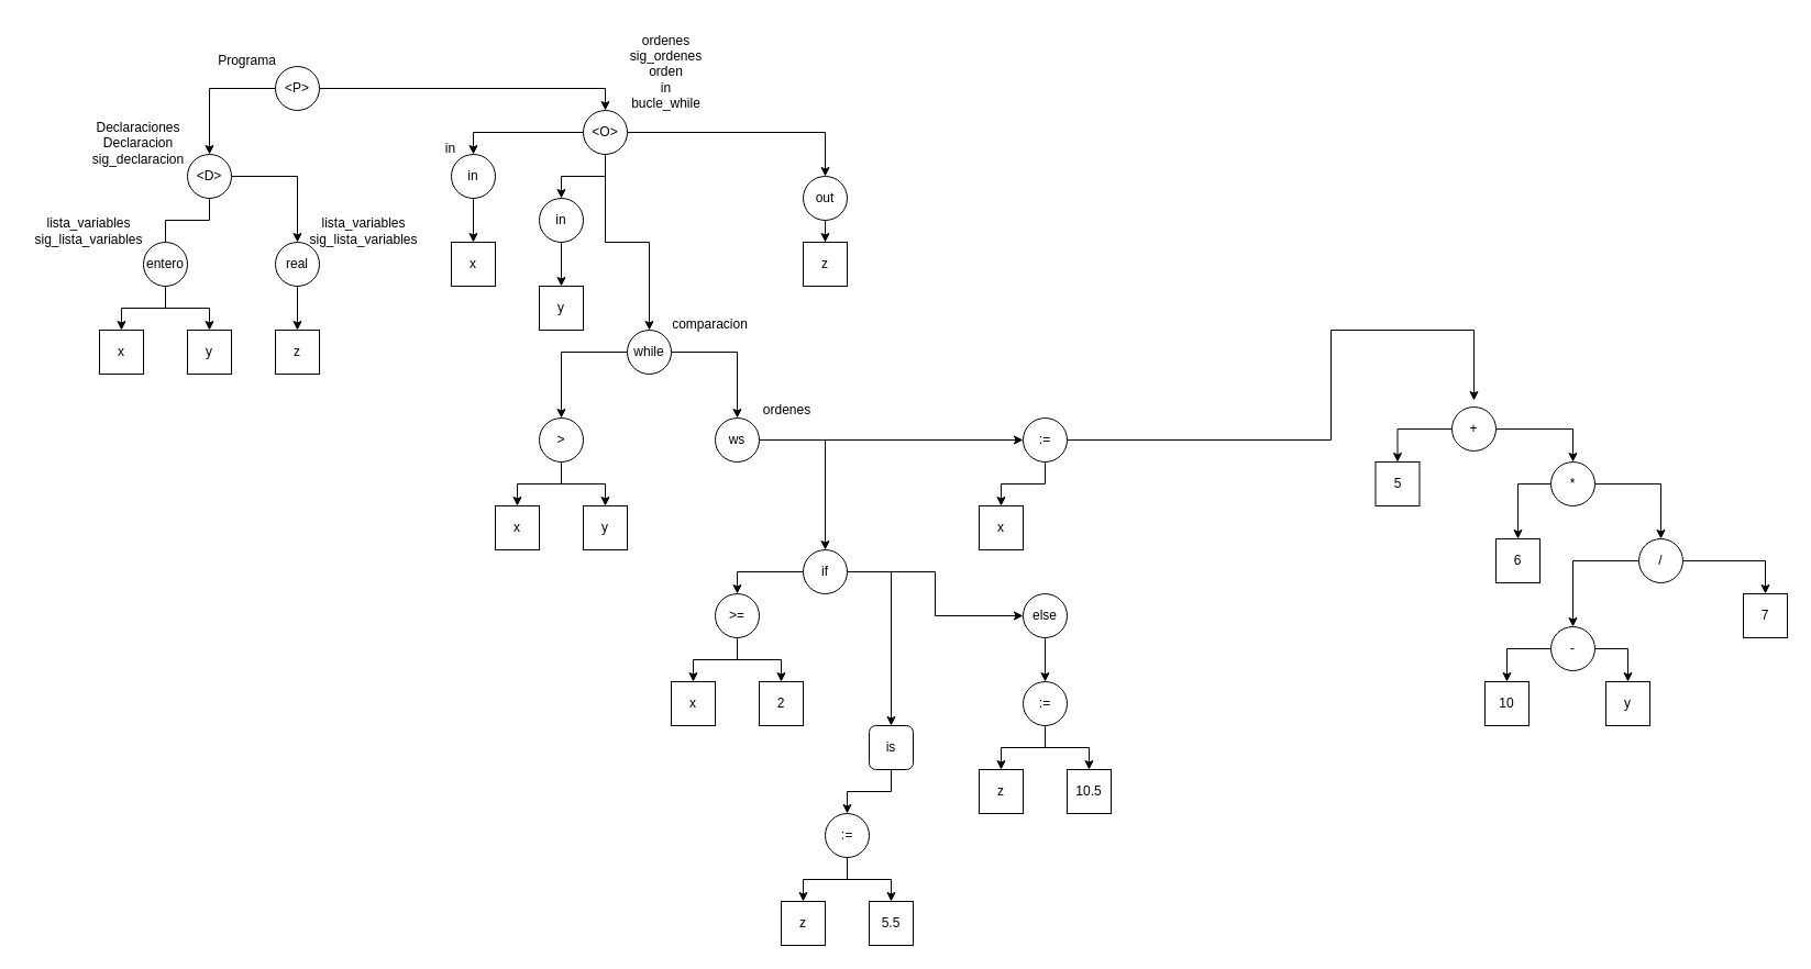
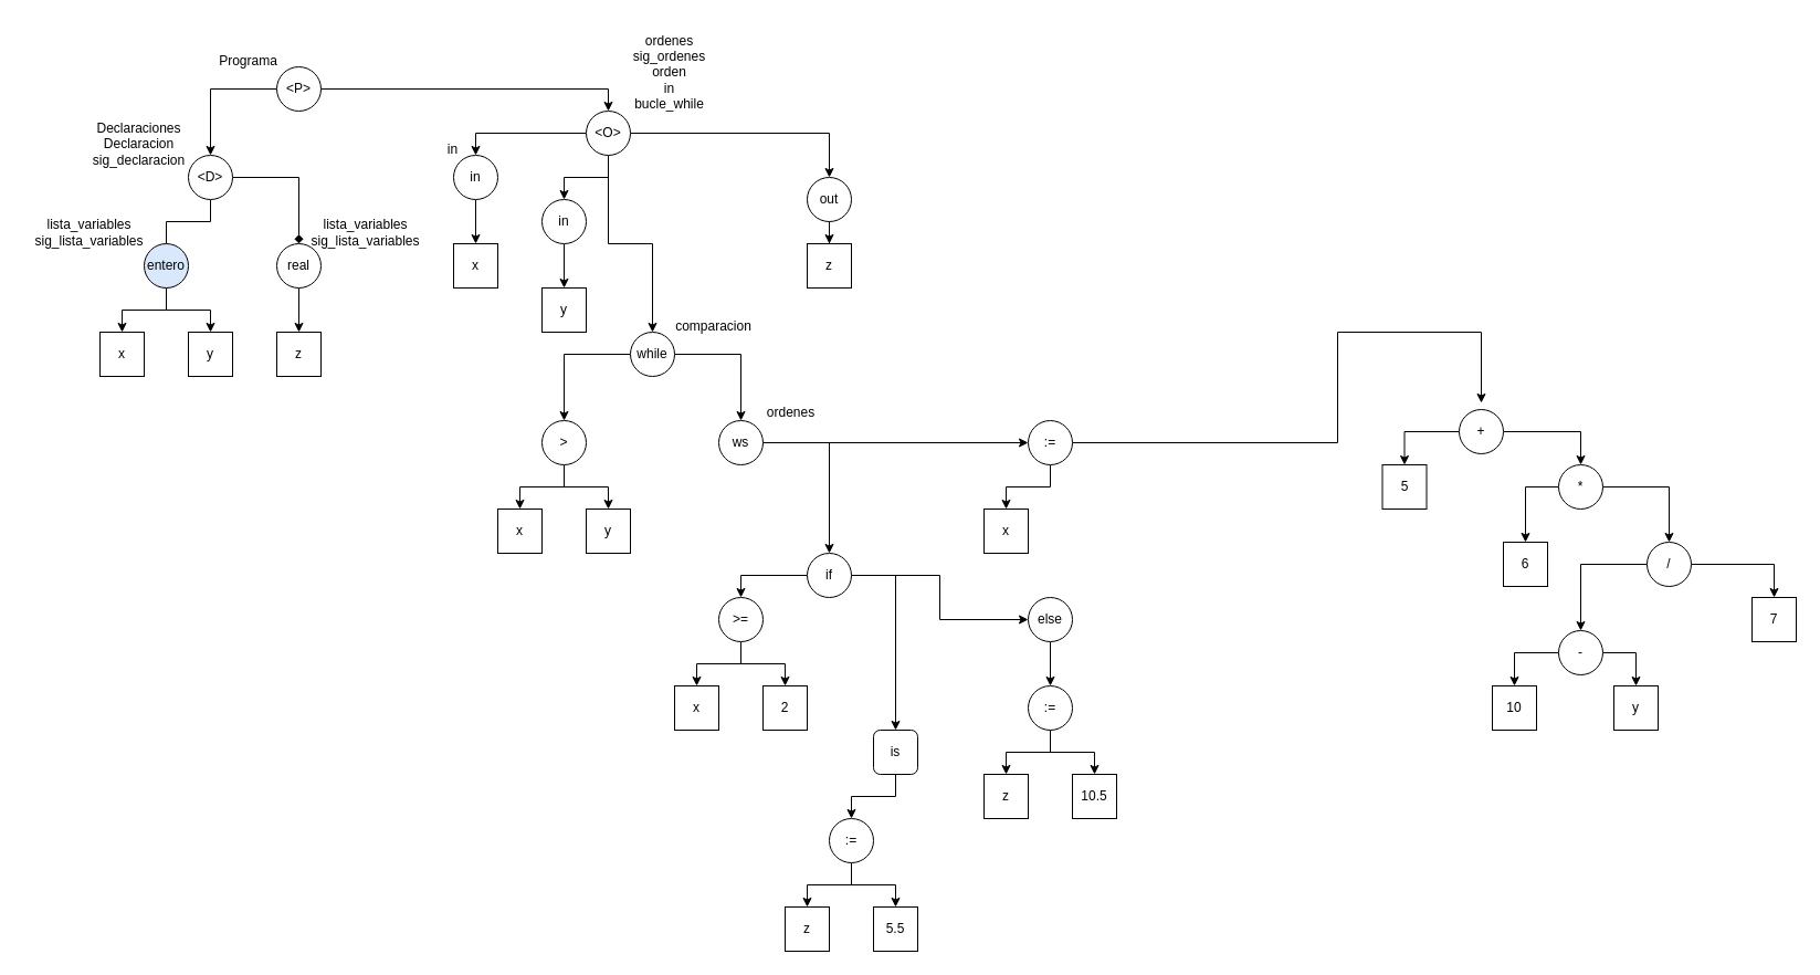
  <mxCell id="0" />
  <mxCell id="1" parent="0" />
  <mxCell id="2" style="edgeStyle=orthogonalEdgeStyle;rounded=0;orthogonalLoop=1;jettySize=auto;html=1;entryX=0.5;entryY=0;entryDx=0;entryDy=0;" parent="1" source="4" target="7" edge="1"><mxGeometry relative="1" as="geometry" /></mxCell>
  <mxCell id="3" style="edgeStyle=orthogonalEdgeStyle;rounded=0;orthogonalLoop=1;jettySize=auto;html=1;entryX=0.5;entryY=0;entryDx=0;entryDy=0;" parent="1" source="4" target="23" edge="1"><mxGeometry relative="1" as="geometry" /></mxCell>
  <mxCell id="4" value="&amp;lt;P&amp;gt;" style="ellipse;whiteSpace=wrap;html=1;aspect=fixed;" parent="1" vertex="1"><mxGeometry x="250" y="60" width="40" height="40" as="geometry" /></mxCell>
  <mxCell id="5" style="edgeStyle=orthogonalEdgeStyle;rounded=0;orthogonalLoop=1;jettySize=auto;html=1;entryX=0.5;entryY=0;entryDx=0;entryDy=0;endArrow=none;" parent="1" source="7" target="12" edge="1"><mxGeometry relative="1" as="geometry" /></mxCell>
- <mxCell id="6" style="edgeStyle=orthogonalEdgeStyle;rounded=0;orthogonalLoop=1;jettySize=auto;html=1;entryX=0.5;entryY=0;entryDx=0;entryDy=0;" parent="1" source="7" target="17" edge="1"><mxGeometry relative="1" as="geometry" /></mxCell>
+ <mxCell id="6" style="edgeStyle=orthogonalEdgeStyle;rounded=0;orthogonalLoop=1;jettySize=auto;html=1;entryX=0.5;entryY=0;entryDx=0;entryDy=0;endArrow=diamond;" parent="1" source="7" target="17" edge="1"><mxGeometry relative="1" as="geometry" /></mxCell>
  <mxCell id="7" value="&amp;lt;D&amp;gt;" style="ellipse;whiteSpace=wrap;html=1;aspect=fixed;" parent="1" vertex="1"><mxGeometry x="170" y="140" width="40" height="40" as="geometry" /></mxCell>
  <mxCell id="8" value="Programa" style="text;html=1;align=center;verticalAlign=middle;resizable=0;points=[];autosize=1;strokeColor=none;fillColor=none;" parent="1" vertex="1"><mxGeometry x="184" y="40" width="80" height="30" as="geometry" /></mxCell>
  <mxCell id="9" value="Declaraciones&lt;br&gt;Declaracion&lt;br&gt;sig_declaracion" style="text;html=1;align=center;verticalAlign=middle;resizable=0;points=[];autosize=1;strokeColor=none;fillColor=none;" parent="1" vertex="1"><mxGeometry x="70" y="100" width="110" height="60" as="geometry" /></mxCell>
  <mxCell id="10" style="edgeStyle=orthogonalEdgeStyle;rounded=0;orthogonalLoop=1;jettySize=auto;html=1;entryX=0.5;entryY=0;entryDx=0;entryDy=0;" parent="1" source="12" target="14" edge="1"><mxGeometry relative="1" as="geometry" /></mxCell>
  <mxCell id="11" style="edgeStyle=orthogonalEdgeStyle;rounded=0;orthogonalLoop=1;jettySize=auto;html=1;entryX=0.5;entryY=0;entryDx=0;entryDy=0;" parent="1" source="12" target="15" edge="1"><mxGeometry relative="1" as="geometry" /></mxCell>
- <mxCell id="12" value="entero" style="ellipse;whiteSpace=wrap;html=1;aspect=fixed;" parent="1" vertex="1"><mxGeometry x="130" y="220" width="40" height="40" as="geometry" /></mxCell>
+ <mxCell id="12" value="entero" style="ellipse;whiteSpace=wrap;html=1;aspect=fixed;fillColor=#dae8fc;" parent="1" vertex="1"><mxGeometry x="130" y="220" width="40" height="40" as="geometry" /></mxCell>
  <mxCell id="13" value="lista_variables&lt;br&gt;sig_lista_variables" style="text;html=1;align=center;verticalAlign=middle;resizable=0;points=[];autosize=1;strokeColor=none;fillColor=none;" parent="1" vertex="1"><mxGeometry x="20" y="190" width="120" height="40" as="geometry" /></mxCell>
  <mxCell id="14" value="x" style="rounded=0;whiteSpace=wrap;html=1;" parent="1" vertex="1"><mxGeometry x="90" y="300" width="40" height="40" as="geometry" /></mxCell>
  <mxCell id="15" value="y" style="rounded=0;whiteSpace=wrap;html=1;" parent="1" vertex="1"><mxGeometry x="170" y="300" width="40" height="40" as="geometry" /></mxCell>
  <mxCell id="16" style="edgeStyle=orthogonalEdgeStyle;rounded=0;orthogonalLoop=1;jettySize=auto;html=1;entryX=0.5;entryY=0;entryDx=0;entryDy=0;" parent="1" source="17" target="18" edge="1"><mxGeometry relative="1" as="geometry" /></mxCell>
  <mxCell id="17" value="real" style="ellipse;whiteSpace=wrap;html=1;aspect=fixed;" parent="1" vertex="1"><mxGeometry x="250" y="220" width="40" height="40" as="geometry" /></mxCell>
  <mxCell id="18" value="z" style="rounded=0;whiteSpace=wrap;html=1;" parent="1" vertex="1"><mxGeometry x="250" y="300" width="40" height="40" as="geometry" /></mxCell>
  <mxCell id="19" style="edgeStyle=orthogonalEdgeStyle;rounded=0;orthogonalLoop=1;jettySize=auto;html=1;entryX=0.5;entryY=0;entryDx=0;entryDy=0;" parent="1" source="23" target="26" edge="1"><mxGeometry relative="1" as="geometry" /></mxCell>
  <mxCell id="20" style="edgeStyle=orthogonalEdgeStyle;rounded=0;orthogonalLoop=1;jettySize=auto;html=1;entryX=0.5;entryY=0;entryDx=0;entryDy=0;" parent="1" source="23" target="31" edge="1"><mxGeometry relative="1" as="geometry" /></mxCell>
  <mxCell id="21" style="edgeStyle=orthogonalEdgeStyle;rounded=0;orthogonalLoop=1;jettySize=auto;html=1;entryX=0.5;entryY=0;entryDx=0;entryDy=0;" parent="1" source="23" target="35" edge="1"><mxGeometry relative="1" as="geometry" /></mxCell>
  <mxCell id="22" style="edgeStyle=orthogonalEdgeStyle;rounded=0;orthogonalLoop=1;jettySize=auto;html=1;entryX=0.5;entryY=0;entryDx=0;entryDy=0;" parent="1" source="23" target="74" edge="1"><mxGeometry relative="1" as="geometry" /></mxCell>
  <mxCell id="23" value="&amp;lt;O&amp;gt;" style="ellipse;whiteSpace=wrap;html=1;aspect=fixed;" parent="1" vertex="1"><mxGeometry x="530" y="100" width="40" height="40" as="geometry" /></mxCell>
  <mxCell id="24" value="ordenes&lt;br&gt;sig_ordenes&lt;br&gt;orden&lt;br&gt;in&lt;br&gt;bucle_while" style="text;html=1;align=center;verticalAlign=middle;resizable=0;points=[];autosize=1;strokeColor=none;fillColor=none;" parent="1" vertex="1"><mxGeometry x="560" y="20" width="90" height="90" as="geometry" /></mxCell>
  <mxCell id="25" value="" style="edgeStyle=orthogonalEdgeStyle;rounded=0;orthogonalLoop=1;jettySize=auto;html=1;" parent="1" source="26" target="27" edge="1"><mxGeometry relative="1" as="geometry" /></mxCell>
  <mxCell id="26" value="in" style="ellipse;whiteSpace=wrap;html=1;aspect=fixed;" parent="1" vertex="1"><mxGeometry x="410" y="140" width="40" height="40" as="geometry" /></mxCell>
  <mxCell id="27" value="x" style="rounded=0;whiteSpace=wrap;html=1;" parent="1" vertex="1"><mxGeometry x="410" y="220" width="40" height="40" as="geometry" /></mxCell>
  <mxCell id="28" value="in" style="text;html=1;align=center;verticalAlign=middle;resizable=0;points=[];autosize=1;strokeColor=none;fillColor=none;" parent="1" vertex="1"><mxGeometry x="394" y="120" width="30" height="30" as="geometry" /></mxCell>
  <mxCell id="29" value="lista_variables&lt;br&gt;sig_lista_variables" style="text;html=1;align=center;verticalAlign=middle;resizable=0;points=[];autosize=1;strokeColor=none;fillColor=none;" parent="1" vertex="1"><mxGeometry x="270" y="190" width="120" height="40" as="geometry" /></mxCell>
  <mxCell id="30" value="" style="edgeStyle=orthogonalEdgeStyle;rounded=0;orthogonalLoop=1;jettySize=auto;html=1;" parent="1" source="31" target="32" edge="1"><mxGeometry relative="1" as="geometry" /></mxCell>
  <mxCell id="31" value="in" style="ellipse;whiteSpace=wrap;html=1;aspect=fixed;" parent="1" vertex="1"><mxGeometry x="490" y="180" width="40" height="40" as="geometry" /></mxCell>
  <mxCell id="32" value="y" style="rounded=0;whiteSpace=wrap;html=1;" parent="1" vertex="1"><mxGeometry x="490" y="260" width="40" height="40" as="geometry" /></mxCell>
  <mxCell id="33" style="edgeStyle=orthogonalEdgeStyle;rounded=0;orthogonalLoop=1;jettySize=auto;html=1;entryX=0.5;entryY=0;entryDx=0;entryDy=0;" parent="1" source="35" target="39" edge="1"><mxGeometry relative="1" as="geometry" /></mxCell>
  <mxCell id="34" style="edgeStyle=orthogonalEdgeStyle;rounded=0;orthogonalLoop=1;jettySize=auto;html=1;entryX=0.5;entryY=0;entryDx=0;entryDy=0;" parent="1" source="35" target="44" edge="1"><mxGeometry relative="1" as="geometry" /></mxCell>
  <mxCell id="35" value="while" style="ellipse;whiteSpace=wrap;html=1;aspect=fixed;" parent="1" vertex="1"><mxGeometry x="570" y="300" width="40" height="40" as="geometry" /></mxCell>
  <mxCell id="36" value="comparacion" style="text;html=1;align=center;verticalAlign=middle;resizable=0;points=[];autosize=1;strokeColor=none;fillColor=none;" parent="1" vertex="1"><mxGeometry x="600" y="280" width="90" height="30" as="geometry" /></mxCell>
  <mxCell id="37" style="edgeStyle=orthogonalEdgeStyle;rounded=0;orthogonalLoop=1;jettySize=auto;html=1;entryX=0.5;entryY=0;entryDx=0;entryDy=0;" parent="1" source="39" target="40" edge="1"><mxGeometry relative="1" as="geometry" /></mxCell>
  <mxCell id="38" style="edgeStyle=orthogonalEdgeStyle;rounded=0;orthogonalLoop=1;jettySize=auto;html=1;entryX=0.5;entryY=0;entryDx=0;entryDy=0;" parent="1" source="39" target="41" edge="1"><mxGeometry relative="1" as="geometry" /></mxCell>
  <mxCell id="39" value="&amp;gt;" style="ellipse;whiteSpace=wrap;html=1;aspect=fixed;" parent="1" vertex="1"><mxGeometry x="490" y="380" width="40" height="40" as="geometry" /></mxCell>
  <mxCell id="40" value="x" style="rounded=0;whiteSpace=wrap;html=1;" parent="1" vertex="1"><mxGeometry x="450" y="460" width="40" height="40" as="geometry" /></mxCell>
  <mxCell id="41" value="y" style="rounded=0;whiteSpace=wrap;html=1;" parent="1" vertex="1"><mxGeometry x="530" y="460" width="40" height="40" as="geometry" /></mxCell>
  <mxCell id="42" style="edgeStyle=orthogonalEdgeStyle;rounded=0;orthogonalLoop=1;jettySize=auto;html=1;entryX=0.5;entryY=0;entryDx=0;entryDy=0;" parent="1" source="44" target="49" edge="1"><mxGeometry relative="1" as="geometry" /></mxCell>
  <mxCell id="43" style="edgeStyle=orthogonalEdgeStyle;rounded=0;orthogonalLoop=1;jettySize=auto;html=1;entryX=0;entryY=0.5;entryDx=0;entryDy=0;" parent="1" source="44" target="72" edge="1"><mxGeometry relative="1" as="geometry" /></mxCell>
  <mxCell id="44" value="ws" style="ellipse;whiteSpace=wrap;html=1;aspect=fixed;" parent="1" vertex="1"><mxGeometry x="650" y="380" width="40" height="40" as="geometry" /></mxCell>
  <mxCell id="45" value="ordenes" style="text;html=1;align=center;verticalAlign=middle;resizable=0;points=[];autosize=1;strokeColor=none;fillColor=none;" parent="1" vertex="1"><mxGeometry x="680" y="358" width="70" height="30" as="geometry" /></mxCell>
  <mxCell id="46" style="edgeStyle=orthogonalEdgeStyle;rounded=0;orthogonalLoop=1;jettySize=auto;html=1;entryX=0.5;entryY=0;entryDx=0;entryDy=0;" parent="1" source="49" target="52" edge="1"><mxGeometry relative="1" as="geometry" /></mxCell>
  <mxCell id="47" style="edgeStyle=orthogonalEdgeStyle;rounded=0;orthogonalLoop=1;jettySize=auto;html=1;entryX=0.5;entryY=0;entryDx=0;entryDy=0;" parent="1" source="49" target="56" edge="1"><mxGeometry relative="1" as="geometry" /></mxCell>
  <mxCell id="48" style="edgeStyle=orthogonalEdgeStyle;rounded=0;orthogonalLoop=1;jettySize=auto;html=1;entryX=0;entryY=0.5;entryDx=0;entryDy=0;" parent="1" source="49" target="63" edge="1"><mxGeometry relative="1" as="geometry" /></mxCell>
  <mxCell id="49" value="if" style="ellipse;whiteSpace=wrap;html=1;aspect=fixed;" parent="1" vertex="1"><mxGeometry x="730" y="500" width="40" height="40" as="geometry" /></mxCell>
  <mxCell id="50" style="edgeStyle=orthogonalEdgeStyle;rounded=0;orthogonalLoop=1;jettySize=auto;html=1;entryX=0.5;entryY=0;entryDx=0;entryDy=0;" parent="1" source="52" target="53" edge="1"><mxGeometry relative="1" as="geometry" /></mxCell>
  <mxCell id="51" style="edgeStyle=orthogonalEdgeStyle;rounded=0;orthogonalLoop=1;jettySize=auto;html=1;entryX=0.5;entryY=0;entryDx=0;entryDy=0;" parent="1" source="52" target="54" edge="1"><mxGeometry relative="1" as="geometry" /></mxCell>
  <mxCell id="52" value="&amp;gt;=" style="ellipse;whiteSpace=wrap;html=1;aspect=fixed;" parent="1" vertex="1"><mxGeometry x="650" y="540" width="40" height="40" as="geometry" /></mxCell>
  <mxCell id="53" value="x" style="rounded=0;whiteSpace=wrap;html=1;" parent="1" vertex="1"><mxGeometry x="610" y="620" width="40" height="40" as="geometry" /></mxCell>
  <mxCell id="54" value="2" style="rounded=0;whiteSpace=wrap;html=1;" parent="1" vertex="1"><mxGeometry x="690" y="620" width="40" height="40" as="geometry" /></mxCell>
  <mxCell id="55" style="edgeStyle=orthogonalEdgeStyle;rounded=0;orthogonalLoop=1;jettySize=auto;html=1;entryX=0.5;entryY=0;entryDx=0;entryDy=0;" parent="1" source="56" target="60" edge="1"><mxGeometry relative="1" as="geometry" /></mxCell>
  <mxCell id="56" value="is" style="whiteSpace=wrap;html=1;aspect=fixed;rounded=1;" parent="1" vertex="1"><mxGeometry x="790" y="660" width="40" height="40" as="geometry" /></mxCell>
  <mxCell id="57" value="z" style="rounded=0;whiteSpace=wrap;html=1;" parent="1" vertex="1"><mxGeometry x="710" y="820" width="40" height="40" as="geometry" /></mxCell>
  <mxCell id="58" style="edgeStyle=orthogonalEdgeStyle;rounded=0;orthogonalLoop=1;jettySize=auto;html=1;entryX=0.5;entryY=0;entryDx=0;entryDy=0;" parent="1" source="60" target="57" edge="1"><mxGeometry relative="1" as="geometry" /></mxCell>
  <mxCell id="59" style="edgeStyle=orthogonalEdgeStyle;rounded=0;orthogonalLoop=1;jettySize=auto;html=1;entryX=0.5;entryY=0;entryDx=0;entryDy=0;" parent="1" source="60" target="61" edge="1"><mxGeometry relative="1" as="geometry" /></mxCell>
  <mxCell id="60" value=":=" style="ellipse;whiteSpace=wrap;html=1;aspect=fixed;" parent="1" vertex="1"><mxGeometry x="750" y="740" width="40" height="40" as="geometry" /></mxCell>
  <mxCell id="61" value="5.5" style="rounded=0;whiteSpace=wrap;html=1;" parent="1" vertex="1"><mxGeometry x="790" y="820" width="40" height="40" as="geometry" /></mxCell>
  <mxCell id="62" value="" style="edgeStyle=orthogonalEdgeStyle;rounded=0;orthogonalLoop=1;jettySize=auto;html=1;" parent="1" source="63" target="67" edge="1"><mxGeometry relative="1" as="geometry" /></mxCell>
  <mxCell id="63" value="else" style="ellipse;whiteSpace=wrap;html=1;aspect=fixed;" parent="1" vertex="1"><mxGeometry x="930" y="540" width="40" height="40" as="geometry" /></mxCell>
  <mxCell id="64" value="z" style="rounded=0;whiteSpace=wrap;html=1;" parent="1" vertex="1"><mxGeometry x="890" y="700" width="40" height="40" as="geometry" /></mxCell>
  <mxCell id="65" style="edgeStyle=orthogonalEdgeStyle;rounded=0;orthogonalLoop=1;jettySize=auto;html=1;entryX=0.5;entryY=0;entryDx=0;entryDy=0;" parent="1" source="67" target="64" edge="1"><mxGeometry relative="1" as="geometry" /></mxCell>
  <mxCell id="66" style="edgeStyle=orthogonalEdgeStyle;rounded=0;orthogonalLoop=1;jettySize=auto;html=1;entryX=0.5;entryY=0;entryDx=0;entryDy=0;" parent="1" source="67" target="68" edge="1"><mxGeometry relative="1" as="geometry" /></mxCell>
  <mxCell id="67" value=":=" style="ellipse;whiteSpace=wrap;html=1;aspect=fixed;" parent="1" vertex="1"><mxGeometry x="930" y="620" width="40" height="40" as="geometry" /></mxCell>
  <mxCell id="68" value="10.5" style="rounded=0;whiteSpace=wrap;html=1;" parent="1" vertex="1"><mxGeometry x="970" y="700" width="40" height="40" as="geometry" /></mxCell>
  <mxCell id="69" value="x" style="rounded=0;whiteSpace=wrap;html=1;" parent="1" vertex="1"><mxGeometry x="890" y="460" width="40" height="40" as="geometry" /></mxCell>
  <mxCell id="70" style="edgeStyle=orthogonalEdgeStyle;rounded=0;orthogonalLoop=1;jettySize=auto;html=1;entryX=0.5;entryY=0;entryDx=0;entryDy=0;" parent="1" source="72" target="69" edge="1"><mxGeometry relative="1" as="geometry" /></mxCell>
  <mxCell id="71" style="edgeStyle=orthogonalEdgeStyle;rounded=0;orthogonalLoop=1;jettySize=auto;html=1;entryX=0.5;entryY=0;entryDx=0;entryDy=0;" parent="1" source="72" edge="1"><mxGeometry relative="1" as="geometry"><mxPoint x="1340" y="364" as="targetPoint" /><Array as="points"><mxPoint x="1210" y="400" /><mxPoint x="1210" y="300" /><mxPoint x="1340" y="300" /></Array></mxGeometry></mxCell>
  <mxCell id="72" value=":=" style="ellipse;whiteSpace=wrap;html=1;aspect=fixed;" parent="1" vertex="1"><mxGeometry x="930" y="380" width="40" height="40" as="geometry" /></mxCell>
  <mxCell id="73" value="" style="edgeStyle=orthogonalEdgeStyle;rounded=0;orthogonalLoop=1;jettySize=auto;html=1;" parent="1" source="74" target="75" edge="1"><mxGeometry relative="1" as="geometry" /></mxCell>
  <mxCell id="74" value="out" style="ellipse;whiteSpace=wrap;html=1;aspect=fixed;" parent="1" vertex="1"><mxGeometry x="730" y="160" width="40" height="40" as="geometry" /></mxCell>
  <mxCell id="75" value="z" style="rounded=0;whiteSpace=wrap;html=1;" parent="1" vertex="1"><mxGeometry x="730" y="220" width="40" height="40" as="geometry" /></mxCell>
  <mxCell id="76" style="edgeStyle=orthogonalEdgeStyle;rounded=0;orthogonalLoop=1;jettySize=auto;html=1;entryX=0.5;entryY=0;entryDx=0;entryDy=0;" edge="1" parent="1" source="78" target="79"><mxGeometry relative="1" as="geometry" /></mxCell>
  <mxCell id="77" style="edgeStyle=orthogonalEdgeStyle;rounded=0;orthogonalLoop=1;jettySize=auto;html=1;entryX=0.5;entryY=0;entryDx=0;entryDy=0;" edge="1" parent="1" source="78" target="82"><mxGeometry relative="1" as="geometry" /></mxCell>
  <mxCell id="78" value="+" style="ellipse;whiteSpace=wrap;html=1;aspect=fixed;" vertex="1" parent="1"><mxGeometry x="1320" y="370" width="40" height="40" as="geometry" /></mxCell>
  <mxCell id="79" value="5" style="rounded=0;whiteSpace=wrap;html=1;" vertex="1" parent="1"><mxGeometry x="1250.5" y="420" width="40" height="40" as="geometry" /></mxCell>
  <mxCell id="80" style="edgeStyle=orthogonalEdgeStyle;rounded=0;orthogonalLoop=1;jettySize=auto;html=1;entryX=0.5;entryY=0;entryDx=0;entryDy=0;" edge="1" parent="1" source="82" target="83"><mxGeometry relative="1" as="geometry" /></mxCell>
  <mxCell id="81" style="edgeStyle=orthogonalEdgeStyle;rounded=0;orthogonalLoop=1;jettySize=auto;html=1;entryX=0.5;entryY=0;entryDx=0;entryDy=0;" edge="1" parent="1" source="82" target="86"><mxGeometry relative="1" as="geometry" /></mxCell>
  <mxCell id="82" value="*" style="ellipse;whiteSpace=wrap;html=1;aspect=fixed;" vertex="1" parent="1"><mxGeometry x="1410" y="420" width="40" height="40" as="geometry" /></mxCell>
  <mxCell id="83" value="6" style="rounded=0;whiteSpace=wrap;html=1;" vertex="1" parent="1"><mxGeometry x="1360" y="490" width="40" height="40" as="geometry" /></mxCell>
  <mxCell id="84" style="edgeStyle=orthogonalEdgeStyle;rounded=0;orthogonalLoop=1;jettySize=auto;html=1;entryX=0.5;entryY=0;entryDx=0;entryDy=0;" edge="1" parent="1" source="86" target="89"><mxGeometry relative="1" as="geometry" /></mxCell>
  <mxCell id="85" style="edgeStyle=orthogonalEdgeStyle;rounded=0;orthogonalLoop=1;jettySize=auto;html=1;entryX=0.5;entryY=0;entryDx=0;entryDy=0;" edge="1" parent="1" source="86" target="92"><mxGeometry relative="1" as="geometry" /></mxCell>
  <mxCell id="86" value="/" style="ellipse;whiteSpace=wrap;html=1;aspect=fixed;" vertex="1" parent="1"><mxGeometry x="1490" y="490" width="40" height="40" as="geometry" /></mxCell>
  <mxCell id="87" style="edgeStyle=orthogonalEdgeStyle;rounded=0;orthogonalLoop=1;jettySize=auto;html=1;entryX=0.5;entryY=0;entryDx=0;entryDy=0;" edge="1" parent="1" source="89" target="90"><mxGeometry relative="1" as="geometry" /></mxCell>
  <mxCell id="88" style="edgeStyle=orthogonalEdgeStyle;rounded=0;orthogonalLoop=1;jettySize=auto;html=1;entryX=0.5;entryY=0;entryDx=0;entryDy=0;" edge="1" parent="1" source="89" target="91"><mxGeometry relative="1" as="geometry" /></mxCell>
  <mxCell id="89" value="-" style="ellipse;whiteSpace=wrap;html=1;aspect=fixed;" vertex="1" parent="1"><mxGeometry x="1410" y="570" width="40" height="40" as="geometry" /></mxCell>
  <mxCell id="90" value="10" style="rounded=0;whiteSpace=wrap;html=1;" vertex="1" parent="1"><mxGeometry x="1350" y="620" width="40" height="40" as="geometry" /></mxCell>
  <mxCell id="91" value="y" style="rounded=0;whiteSpace=wrap;html=1;" vertex="1" parent="1"><mxGeometry x="1460" y="620" width="40" height="40" as="geometry" /></mxCell>
  <mxCell id="92" value="7" style="rounded=0;whiteSpace=wrap;html=1;" vertex="1" parent="1"><mxGeometry x="1585" y="540" width="40" height="40" as="geometry" /></mxCell>
